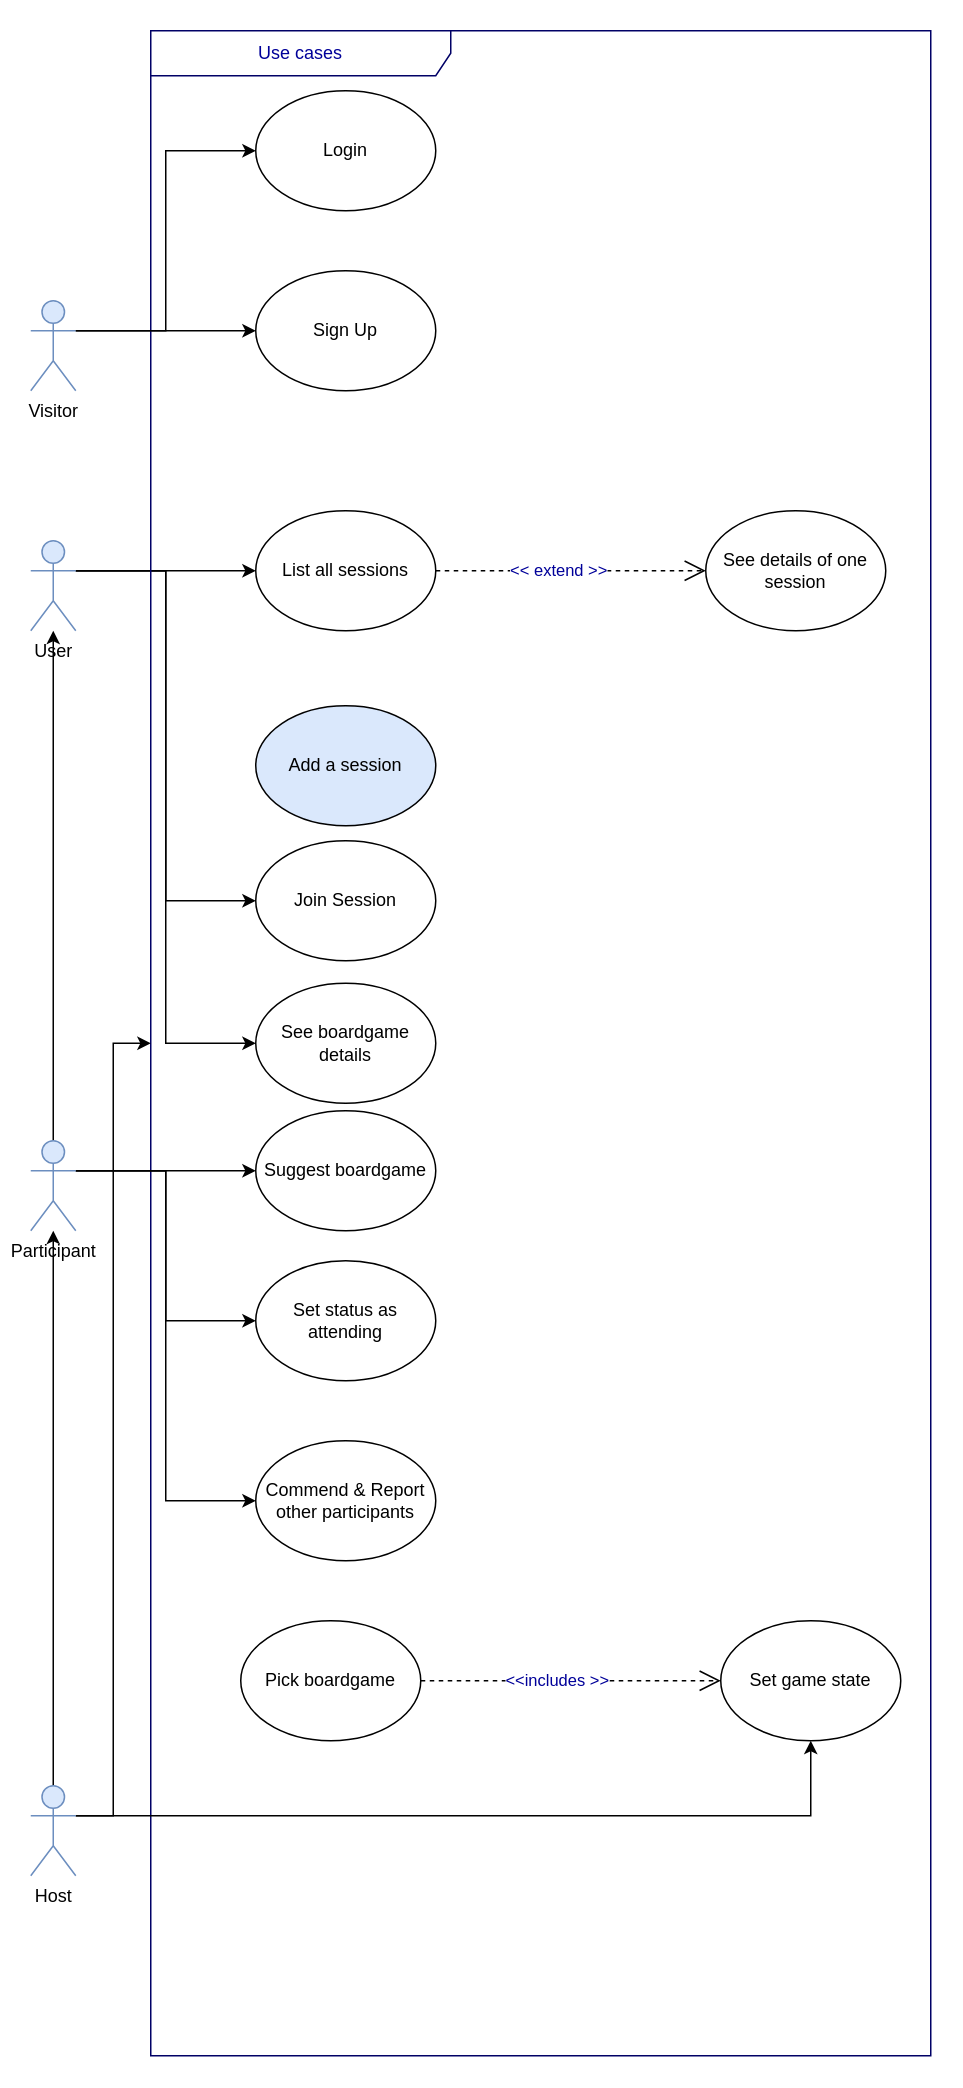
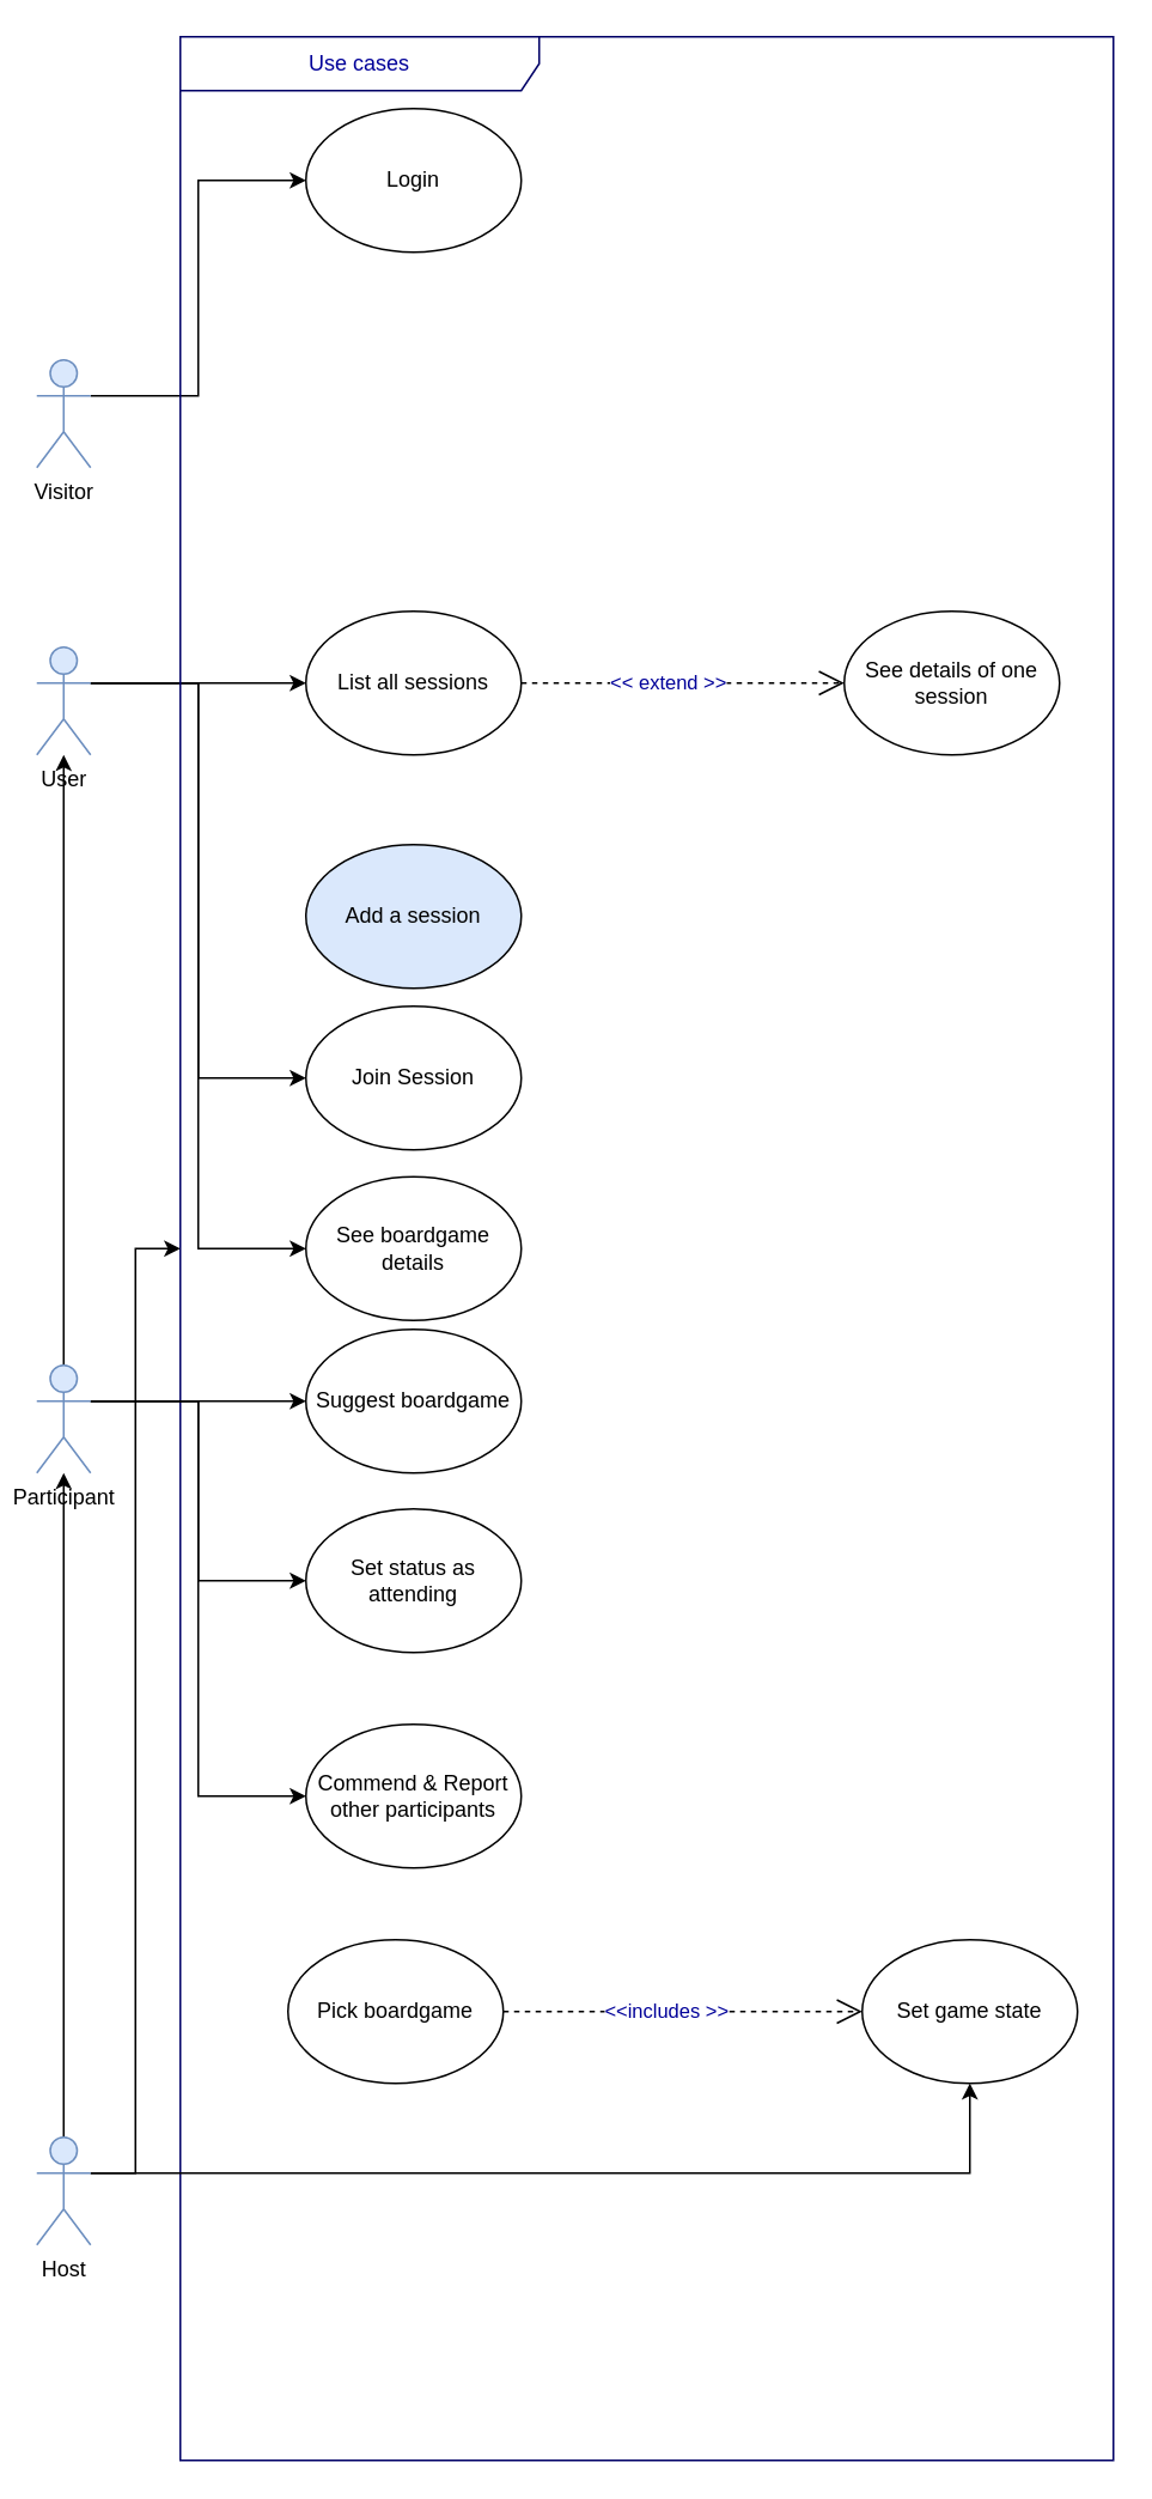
  <mxCell id="0" />
  <mxCell id="1" parent="0" />
  <mxCell id="2" style="edgeStyle=orthogonalEdgeStyle;rounded=0;orthogonalLoop=1;jettySize=auto;html=1;exitX=1;exitY=0.333;exitDx=0;exitDy=0;exitPerimeter=0;entryX=0;entryY=0.5;entryDx=0;entryDy=0;" edge="1" parent="1" source="3" target="9"><mxGeometry relative="1" as="geometry" /></mxCell>
  <mxCell id="3" value="&lt;div&gt;Visitor&lt;/div&gt;" style="shape=umlActor;verticalLabelPosition=bottom;verticalAlign=top;html=1;fillColor=#dae8fc;strokeColor=#6c8ebf;" vertex="1" parent="1"><mxGeometry x="20" y="200" width="30" height="60" as="geometry" /></mxCell>
  <mxCell id="4" style="edgeStyle=orthogonalEdgeStyle;rounded=0;orthogonalLoop=1;jettySize=auto;html=1;exitX=1;exitY=0.333;exitDx=0;exitDy=0;exitPerimeter=0;entryX=0;entryY=0.5;entryDx=0;entryDy=0;" edge="1" parent="1" source="7" target="12"><mxGeometry relative="1" as="geometry" /></mxCell>
  <mxCell id="5" style="edgeStyle=orthogonalEdgeStyle;rounded=0;orthogonalLoop=1;jettySize=auto;html=1;exitX=1;exitY=0.333;exitDx=0;exitDy=0;exitPerimeter=0;entryX=0;entryY=0.5;entryDx=0;entryDy=0;" edge="1" parent="1" source="7" target="26"><mxGeometry relative="1" as="geometry" /></mxCell>
  <mxCell id="6" style="edgeStyle=orthogonalEdgeStyle;rounded=0;orthogonalLoop=1;jettySize=auto;html=1;exitX=1;exitY=0.333;exitDx=0;exitDy=0;exitPerimeter=0;entryX=0;entryY=0.5;entryDx=0;entryDy=0;" edge="1" parent="1" source="7" target="32"><mxGeometry relative="1" as="geometry" /></mxCell>
  <mxCell id="7" value="User" style="shape=umlActor;verticalLabelPosition=bottom;verticalAlign=top;html=1;fillColor=#dae8fc;strokeColor=#6c8ebf;" vertex="1" parent="1"><mxGeometry x="20" y="360" width="30" height="60" as="geometry" /></mxCell>
  <mxCell id="8" value="Use cases" style="shape=umlFrame;whiteSpace=wrap;html=1;strokeWidth=1;fillColor=none;width=200;height=30;fontColor=#000099;strokeColor=#000066;movable=0;resizable=0;rotatable=0;deletable=0;editable=0;locked=1;connectable=0;" vertex="1" parent="1"><mxGeometry x="100" width="520" height="1350" as="geometry" y="20" /></mxCell>
  <mxCell id="9" value="Login" style="ellipse;whiteSpace=wrap;html=1;" vertex="1" parent="1"><mxGeometry x="170" y="60" width="120" height="80" as="geometry" /></mxCell>
- <mxCell id="10" value="Sign Up" style="ellipse;whiteSpace=wrap;html=1;" vertex="1" parent="1"><mxGeometry x="170" y="180" width="120" height="80" as="geometry" /></mxCell>
- <mxCell id="11" style="edgeStyle=orthogonalEdgeStyle;rounded=0;orthogonalLoop=1;jettySize=auto;html=1;exitX=0;exitY=0.5;exitDx=0;exitDy=0;entryX=1;entryY=0.333;entryDx=0;entryDy=0;entryPerimeter=0;endArrow=none;endFill=0;startArrow=classic;startFill=1;" edge="1" parent="1" source="10" target="3"><mxGeometry relative="1" as="geometry" /></mxCell>
  <mxCell id="12" value="List all sessions" style="ellipse;whiteSpace=wrap;html=1;" vertex="1" parent="1"><mxGeometry x="170" y="340" width="120" height="80" as="geometry" /></mxCell>
  <mxCell id="13" value="&amp;lt;&amp;lt; extend &amp;gt;&amp;gt;" style="endArrow=open;endSize=12;dashed=1;html=1;fontColor=#000099;strokeColor=#000000;entryX=0;entryY=0.5;entryDx=0;entryDy=0;exitX=1;exitY=0.5;exitDx=0;exitDy=0;" edge="1" parent="1" source="12" target="14"><mxGeometry x="-0.093" width="160" relative="1" as="geometry"><mxPoint x="290" y="370" as="sourcePoint" /><mxPoint x="470" y="360" as="targetPoint" /><mxPoint as="offset" /></mxGeometry></mxCell>
  <mxCell id="14" value="See details of one session" style="ellipse;whiteSpace=wrap;html=1;" vertex="1" parent="1"><mxGeometry x="470" y="340" width="120" height="80" as="geometry" /></mxCell>
  <mxCell id="15" value="Add a session" style="ellipse;whiteSpace=wrap;html=1;fillColor=#dae8fc;" vertex="1" parent="1"><mxGeometry x="170" y="470" width="120" height="80" as="geometry" /></mxCell>
  <mxCell id="16" style="edgeStyle=orthogonalEdgeStyle;rounded=0;orthogonalLoop=1;jettySize=auto;html=1;exitX=0.5;exitY=0;exitDx=0;exitDy=0;exitPerimeter=0;" edge="1" parent="1" source="19" target="24"><mxGeometry relative="1" as="geometry" /></mxCell>
  <mxCell id="17" style="edgeStyle=orthogonalEdgeStyle;rounded=0;orthogonalLoop=1;jettySize=auto;html=1;exitX=1;exitY=0.333;exitDx=0;exitDy=0;exitPerimeter=0;" edge="1" parent="1" source="19" target="8"><mxGeometry relative="1" as="geometry" /></mxCell>
  <mxCell id="18" style="edgeStyle=orthogonalEdgeStyle;rounded=0;orthogonalLoop=1;jettySize=auto;html=1;exitX=1;exitY=0.333;exitDx=0;exitDy=0;exitPerimeter=0;entryX=0.5;entryY=1;entryDx=0;entryDy=0;" edge="1" parent="1" source="19" target="29"><mxGeometry relative="1" as="geometry"><Array as="points"><mxPoint x="540" y="1210" /></Array></mxGeometry></mxCell>
  <mxCell id="19" value="Host" style="shape=umlActor;verticalLabelPosition=bottom;verticalAlign=top;html=1;fillColor=#dae8fc;strokeColor=#6c8ebf;" vertex="1" parent="1"><mxGeometry x="20" y="1190" width="30" height="60" as="geometry" /></mxCell>
  <mxCell id="20" style="edgeStyle=orthogonalEdgeStyle;rounded=0;orthogonalLoop=1;jettySize=auto;html=1;exitX=0.5;exitY=0;exitDx=0;exitDy=0;exitPerimeter=0;" edge="1" parent="1" source="24" target="7"><mxGeometry relative="1" as="geometry" /></mxCell>
  <mxCell id="21" style="edgeStyle=orthogonalEdgeStyle;rounded=0;orthogonalLoop=1;jettySize=auto;html=1;exitX=1;exitY=0.333;exitDx=0;exitDy=0;exitPerimeter=0;entryX=0;entryY=0.5;entryDx=0;entryDy=0;" edge="1" parent="1" source="24" target="25"><mxGeometry relative="1" as="geometry" /></mxCell>
  <mxCell id="22" style="edgeStyle=orthogonalEdgeStyle;rounded=0;orthogonalLoop=1;jettySize=auto;html=1;exitX=1;exitY=0.333;exitDx=0;exitDy=0;exitPerimeter=0;entryX=0;entryY=0.5;entryDx=0;entryDy=0;" edge="1" parent="1" source="24" target="28"><mxGeometry relative="1" as="geometry" /></mxCell>
  <mxCell id="23" style="edgeStyle=orthogonalEdgeStyle;rounded=0;orthogonalLoop=1;jettySize=auto;html=1;exitX=1;exitY=0.333;exitDx=0;exitDy=0;exitPerimeter=0;entryX=0;entryY=0.5;entryDx=0;entryDy=0;" edge="1" parent="1" source="24" target="31"><mxGeometry relative="1" as="geometry" /></mxCell>
  <mxCell id="24" value="Participant" style="shape=umlActor;verticalLabelPosition=bottom;verticalAlign=top;html=1;fillColor=#dae8fc;strokeColor=#6c8ebf;" vertex="1" parent="1"><mxGeometry x="20" y="760" width="30" height="60" as="geometry" /></mxCell>
  <mxCell id="25" value="Suggest boardgame" style="ellipse;whiteSpace=wrap;html=1;" vertex="1" parent="1"><mxGeometry x="170" y="740" width="120" height="80" as="geometry" /></mxCell>
  <mxCell id="26" value="Join Session" style="ellipse;whiteSpace=wrap;html=1;" vertex="1" parent="1"><mxGeometry x="170" y="560" width="120" height="80" as="geometry" /></mxCell>
  <mxCell id="27" value="Pick boardgame" style="ellipse;whiteSpace=wrap;html=1;" vertex="1" parent="1"><mxGeometry x="160" y="1080" width="120" height="80" as="geometry" /></mxCell>
  <mxCell id="28" value="Set status as attending" style="ellipse;whiteSpace=wrap;html=1;" vertex="1" parent="1"><mxGeometry x="170" y="840" width="120" height="80" as="geometry" /></mxCell>
  <mxCell id="29" value="Set game state" style="ellipse;whiteSpace=wrap;html=1;" vertex="1" parent="1"><mxGeometry x="480" y="1080" width="120" height="80" as="geometry" /></mxCell>
  <mxCell id="30" value="&amp;lt;&amp;lt;includes &amp;gt;&amp;gt;" style="endArrow=open;endSize=12;dashed=1;html=1;fontColor=#000099;strokeColor=#000000;exitX=1;exitY=0.5;exitDx=0;exitDy=0;" edge="1" parent="1" source="27"><mxGeometry x="-0.093" width="160" relative="1" as="geometry"><mxPoint x="290" y="1139.6" as="sourcePoint" /><mxPoint x="480" y="1120" as="targetPoint" /><mxPoint as="offset" /></mxGeometry></mxCell>
  <mxCell id="31" value="Commend &amp;amp; Report other participants" style="ellipse;whiteSpace=wrap;html=1;" vertex="1" parent="1"><mxGeometry x="170" y="960" width="120" height="80" as="geometry" /></mxCell>
  <mxCell id="32" value="See boardgame details" style="ellipse;whiteSpace=wrap;html=1;" vertex="1" parent="1"><mxGeometry x="170" y="655" width="120" height="80" as="geometry" /></mxCell>
